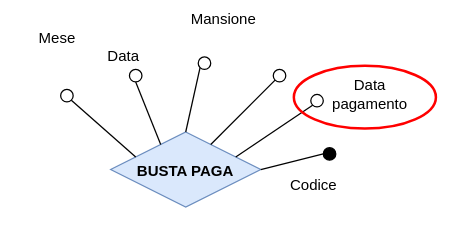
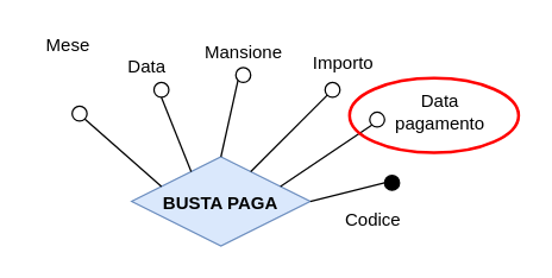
  <mxCell id="0" />
  <mxCell id="1" parent="0" />
  <mxCell id="2" value="&lt;b&gt;&lt;font style=&quot;font-size: 12px&quot;&gt;BUSTA PAGA&lt;/font&gt;&lt;/b&gt;" style="rhombus;whiteSpace=wrap;html=1;align=center;fontSize=15;fillColor=#dae8fc;strokeColor=#6c8ebf;" vertex="1" parent="1"><mxGeometry x="88" y="105" width="120" height="60" as="geometry" /></mxCell>
  <mxCell id="3" value="" style="ellipse;whiteSpace=wrap;html=1;align=center;fontSize=15;fillColor=#FFFFFF;" vertex="1" parent="1"><mxGeometry x="103" y="55" width="10" height="10" as="geometry" /></mxCell>
  <mxCell id="4" value="" style="ellipse;whiteSpace=wrap;html=1;align=center;fontSize=15;fillColor=#FFFFFF;" vertex="1" parent="1"><mxGeometry x="48" y="71" width="10" height="10" as="geometry" /></mxCell>
  <mxCell id="5" value="" style="endArrow=none;html=1;rounded=0;fontSize=12;entryX=0;entryY=0.25;entryDx=0;entryDy=0;exitX=1;exitY=1;exitDx=0;exitDy=0;" edge="1" parent="1" source="4" target="2"><mxGeometry relative="1" as="geometry"><mxPoint x="-22" y="225" as="sourcePoint" /><mxPoint x="138" y="225" as="targetPoint" /></mxGeometry></mxCell>
  <mxCell id="6" value="" style="endArrow=none;html=1;rounded=0;fontSize=12;entryX=0.5;entryY=1;entryDx=0;entryDy=0;exitX=0.25;exitY=0;exitDx=0;exitDy=0;" edge="1" parent="1" source="2" target="3"><mxGeometry relative="1" as="geometry"><mxPoint x="-22" y="225" as="sourcePoint" /><mxPoint x="138" y="225" as="targetPoint" /></mxGeometry></mxCell>
  <mxCell id="7" value="Mese" style="text;html=1;align=center;verticalAlign=middle;resizable=0;points=[];autosize=1;fontSize=12;" vertex="1" parent="1"><mxGeometry x="20" y="20" width="50" height="20" as="geometry" /></mxCell>
  <mxCell id="8" value="Data" style="text;html=1;align=center;verticalAlign=middle;resizable=0;points=[];autosize=1;fontSize=12;" vertex="1" parent="1"><mxGeometry x="78" y="35" width="40" height="20" as="geometry" /></mxCell>
  <mxCell id="9" value="" style="ellipse;whiteSpace=wrap;html=1;align=center;fontSize=15;fillColor=#FFFFFF;" vertex="1" parent="1"><mxGeometry x="158" y="45" width="10" height="10" as="geometry" /></mxCell>
  <mxCell id="10" value="" style="ellipse;whiteSpace=wrap;html=1;align=center;fontSize=15;fillColor=#FFFFFF;" vertex="1" parent="1"><mxGeometry x="218" y="55" width="10" height="10" as="geometry" /></mxCell>
  <mxCell id="11" value="" style="endArrow=none;html=1;rounded=0;entryX=0.75;entryY=0;entryDx=0;entryDy=0;exitX=0;exitY=1;exitDx=0;exitDy=0;" edge="1" parent="1" source="10" target="2"><mxGeometry relative="1" as="geometry"><mxPoint x="-92" y="165" as="sourcePoint" /><mxPoint x="233" y="55" as="targetPoint" /></mxGeometry></mxCell>
  <mxCell id="12" value="" style="endArrow=none;html=1;rounded=0;entryX=0.5;entryY=0;entryDx=0;entryDy=0;exitX=0;exitY=1;exitDx=0;exitDy=0;" edge="1" parent="1" source="9" target="2"><mxGeometry relative="1" as="geometry"><mxPoint x="-92" y="165" as="sourcePoint" /><mxPoint x="198" y="40" as="targetPoint" /></mxGeometry></mxCell>
- <mxCell id="13" value="Mansione" style="text;html=1;align=center;verticalAlign=middle;resizable=0;points=[];autosize=1;" vertex="1" parent="1"><mxGeometry x="143" y="5" width="70" height="20" as="geometry" /></mxCell>
+ <mxCell id="13" value="Mansione" style="text;html=1;align=center;verticalAlign=middle;resizable=0;points=[];autosize=1;" vertex="1" parent="1"><mxGeometry x="128" y="25" width="70" height="20" as="geometry" /></mxCell>
  <mxCell id="14" value="" style="ellipse;whiteSpace=wrap;html=1;align=center;fontSize=15;fillColor=#FFFFFF;" vertex="1" parent="1"><mxGeometry x="248" y="75" width="10" height="10" as="geometry" /></mxCell>
  <mxCell id="15" value="" style="endArrow=none;html=1;rounded=0;fillColor=#FFFFFF;exitX=1;exitY=0.25;exitDx=0;exitDy=0;entryX=0;entryY=1;entryDx=0;entryDy=0;" edge="1" parent="1" source="2" target="14"><mxGeometry relative="1" as="geometry"><mxPoint x="108" y="140" as="sourcePoint" /><mxPoint x="268" y="140" as="targetPoint" /></mxGeometry></mxCell>
+ <mxCell id="16" value="Importo" style="text;html=1;align=center;verticalAlign=middle;resizable=0;points=[];autosize=1;" vertex="1" parent="1"><mxGeometry x="200" y="31.5" width="60" height="20" as="geometry" /></mxCell>
  <mxCell id="17" value="" style="ellipse;whiteSpace=wrap;html=1;align=center;fontSize=15;fillColor=#000000;" vertex="1" parent="1"><mxGeometry x="258" y="117.5" width="10" height="10" as="geometry" /></mxCell>
  <mxCell id="18" value="" style="endArrow=none;html=1;rounded=0;exitX=1;exitY=0.5;exitDx=0;exitDy=0;entryX=0;entryY=0.5;entryDx=0;entryDy=0;" edge="1" parent="1" source="2" target="17"><mxGeometry relative="1" as="geometry"><mxPoint x="298" y="185" as="sourcePoint" /><mxPoint x="258" y="135" as="targetPoint" /></mxGeometry></mxCell>
  <mxCell id="19" value="Data&lt;br&gt;pagamento" style="text;html=1;align=center;verticalAlign=middle;resizable=0;points=[];autosize=1;" vertex="1" parent="1"><mxGeometry x="254.5" y="60" width="80" height="30" as="geometry" /></mxCell>
  <mxCell id="20" value="Codice" style="text;html=1;align=center;verticalAlign=middle;resizable=0;points=[];autosize=1;" vertex="1" parent="1"><mxGeometry x="224.5" y="137.5" width="50" height="20" as="geometry" /></mxCell>
  <mxCell id="21" value="" style="ellipse;whiteSpace=wrap;html=1;align=center;fillColor=none;strokeWidth=2;strokeColor=#FF0000;rotation=0;" vertex="1" parent="1"><mxGeometry x="234.45" y="52.07" width="113.6" height="50.2" as="geometry" /></mxCell>
